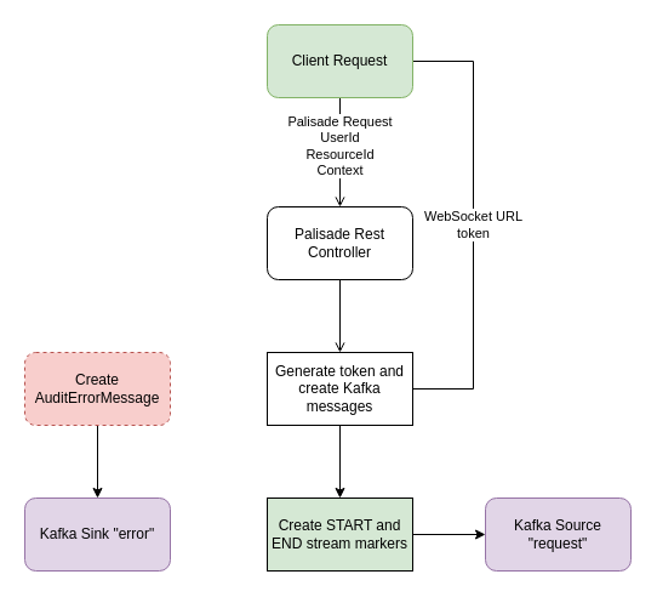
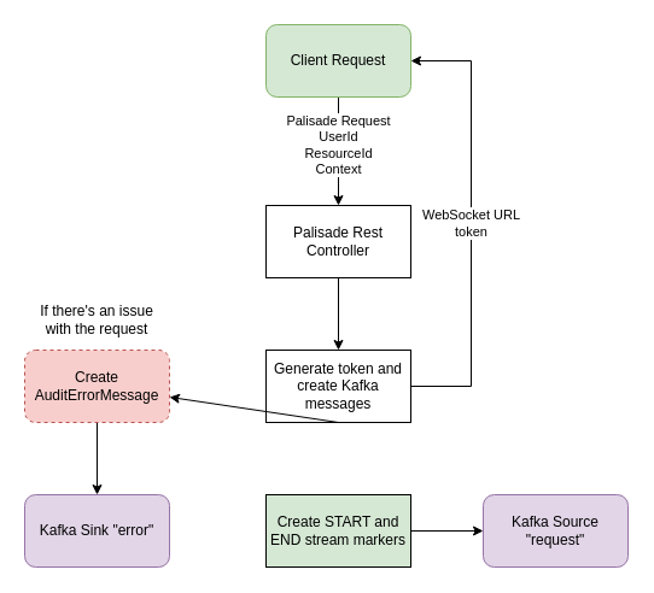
  <mxCell id="0" />
  <mxCell id="1" parent="0" />
- <mxCell id="2" value="WebSocket URL&lt;br&gt;token" style="edgeStyle=orthogonalEdgeStyle;rounded=0;orthogonalLoop=1;jettySize=auto;html=1;exitX=1;exitY=0.5;exitDx=0;exitDy=0;entryX=1;entryY=0.5;entryDx=0;entryDy=0;endArrow=none;" parent="1" source="10" target="13" edge="1"><mxGeometry relative="1" as="geometry"><Array as="points"><mxPoint x="390" y="320" /><mxPoint x="390" y="50" /></Array><mxPoint x="340" y="50" as="targetPoint" /></mxGeometry></mxCell>
+ <mxCell id="2" value="WebSocket URL&lt;br&gt;token" style="edgeStyle=orthogonalEdgeStyle;rounded=0;orthogonalLoop=1;jettySize=auto;html=1;exitX=1;exitY=0.5;exitDx=0;exitDy=0;entryX=1;entryY=0.5;entryDx=0;entryDy=0;" parent="1" source="10" target="13" edge="1"><mxGeometry relative="1" as="geometry"><Array as="points"><mxPoint x="390" y="320" /><mxPoint x="390" y="50" /></Array><mxPoint x="340" y="50" as="targetPoint" /></mxGeometry></mxCell>
  <mxCell id="3" style="edgeStyle=orthogonalEdgeStyle;rounded=0;orthogonalLoop=1;jettySize=auto;html=1;exitX=0.5;exitY=1;exitDx=0;exitDy=0;" parent="1" source="14" target="8" edge="1"><mxGeometry relative="1" as="geometry"><mxPoint x="120" y="200" as="targetPoint" /><mxPoint x="-60" y="360" as="sourcePoint" /></mxGeometry></mxCell>
  <mxCell id="4" value="Palisade Request&lt;br&gt;AuditErrorMessage" style="edgeLabel;html=1;align=center;verticalAlign=middle;resizable=0;points=[];" parent="3" vertex="1" connectable="0"><mxGeometry x="0.339" relative="1" as="geometry"><mxPoint y="36" as="offset" /></mxGeometry></mxCell>
- <mxCell id="5" style="edgeStyle=orthogonalEdgeStyle;rounded=0;orthogonalLoop=1;jettySize=auto;html=1;exitX=0.5;exitY=1;exitDx=0;exitDy=0;endArrow=open;" parent="1" source="6" target="10" edge="1"><mxGeometry relative="1" as="geometry"><mxPoint x="280" y="320" as="targetPoint" /></mxGeometry></mxCell>
- <mxCell id="6" value="Palisade Rest Controller" style="whiteSpace=wrap;html=1;rounded=1;" parent="1" vertex="1"><mxGeometry x="220" y="170" width="120" height="60" as="geometry" /></mxCell>
- <mxCell id="7" value="Palisade Request&lt;br&gt;UserId&lt;br&gt;ResourceId&lt;br&gt;Context" style="edgeStyle=orthogonalEdgeStyle;rounded=0;orthogonalLoop=1;jettySize=auto;html=1;exitX=0.5;exitY=1;exitDx=0;exitDy=0;endArrow=open;" parent="1" source="13" target="6" edge="1"><mxGeometry x="-0.111" relative="1" as="geometry"><mxPoint as="offset" /><mxPoint x="280" y="80" as="sourcePoint" /></mxGeometry></mxCell>
+ <mxCell id="5" style="edgeStyle=orthogonalEdgeStyle;rounded=0;orthogonalLoop=1;jettySize=auto;html=1;exitX=0.5;exitY=1;exitDx=0;exitDy=0;" parent="1" source="6" target="10" edge="1"><mxGeometry relative="1" as="geometry"><mxPoint x="280" y="320" as="targetPoint" /></mxGeometry></mxCell>
+ <mxCell id="6" value="Palisade Rest Controller" style="rounded=0;whiteSpace=wrap;html=1;" parent="1" vertex="1"><mxGeometry x="220" y="170" width="120" height="60" as="geometry" /></mxCell>
+ <mxCell id="7" value="Palisade Request&lt;br&gt;UserId&lt;br&gt;ResourceId&lt;br&gt;Context" style="edgeStyle=orthogonalEdgeStyle;rounded=0;orthogonalLoop=1;jettySize=auto;html=1;exitX=0.5;exitY=1;exitDx=0;exitDy=0;" parent="1" source="13" target="6" edge="1"><mxGeometry x="-0.111" relative="1" as="geometry"><mxPoint as="offset" /><mxPoint x="280" y="80" as="sourcePoint" /></mxGeometry></mxCell>
  <mxCell id="8" value="Kafka Sink &quot;error&quot;" style="rounded=1;whiteSpace=wrap;html=1;fillColor=#e1d5e7;strokeColor=#9673a6;" parent="1" vertex="1"><mxGeometry x="20" y="410" width="120" height="60" as="geometry" /></mxCell>
  <mxCell id="9" style="edgeStyle=orthogonalEdgeStyle;rounded=0;orthogonalLoop=1;jettySize=auto;html=1;exitX=1;exitY=0.5;exitDx=0;exitDy=0;" parent="1" source="15" target="12" edge="1"><mxGeometry relative="1" as="geometry"><mxPoint x="280" y="440" as="targetPoint" /></mxGeometry></mxCell>
  <mxCell id="10" value="Generate token and create Kafka messages" style="rounded=0;whiteSpace=wrap;html=1;" parent="1" vertex="1"><mxGeometry x="220" y="290" width="120" height="60" as="geometry" /></mxCell>
+ <mxCell id="11" value="If there's an issue with the request" style="text;html=1;strokeColor=none;fillColor=none;align=center;verticalAlign=middle;whiteSpace=wrap;rounded=0;" parent="1" vertex="1"><mxGeometry x="20" y="250" width="120" height="30" as="geometry" /></mxCell>
  <mxCell id="12" value="Kafka Source &quot;request&quot;" style="rounded=1;whiteSpace=wrap;html=1;fillColor=#e1d5e7;strokeColor=#9673a6;" parent="1" vertex="1"><mxGeometry x="400" y="410" width="120" height="60" as="geometry" /></mxCell>
  <mxCell id="13" value="Client Request" style="rounded=1;whiteSpace=wrap;html=1;fillColor=#d5e8d4;strokeColor=#82b366;" vertex="1" parent="1"><mxGeometry x="220" y="20" width="120" height="60" as="geometry" /></mxCell>
  <mxCell id="14" value="Create AuditErrorMessage" style="rounded=1;whiteSpace=wrap;html=1;fillColor=#f8cecc;strokeColor=#b85450;dashed=1;" vertex="1" parent="1"><mxGeometry x="20" y="290" width="120" height="60" as="geometry" /></mxCell>
  <mxCell id="15" value="Create START and END stream markers" style="rounded=0;whiteSpace=wrap;html=1;fillColor=#d5e8d4;" vertex="1" parent="1"><mxGeometry x="220" y="410" width="120" height="60" as="geometry" /></mxCell>
- <mxCell id="16" value="" style="endArrow=classic;html=1;entryX=0.5;entryY=0;entryDx=0;entryDy=0;exitX=0.5;exitY=1;exitDx=0;exitDy=0;" edge="1" parent="1" source="10" target="15"><mxGeometry width="50" height="50" relative="1" as="geometry"><mxPoint x="230" y="380" as="sourcePoint" /><mxPoint x="320" y="130" as="targetPoint" /></mxGeometry></mxCell>
+ <mxCell id="16" value="" style="endArrow=classic;html=1;exitX=0.5;exitY=1;exitDx=0;exitDy=0;" edge="1" parent="1" source="10" target="14"><mxGeometry width="50" height="50" relative="1" as="geometry"><mxPoint x="230" y="380" as="sourcePoint" /><mxPoint x="320" y="130" as="targetPoint" /></mxGeometry></mxCell>
